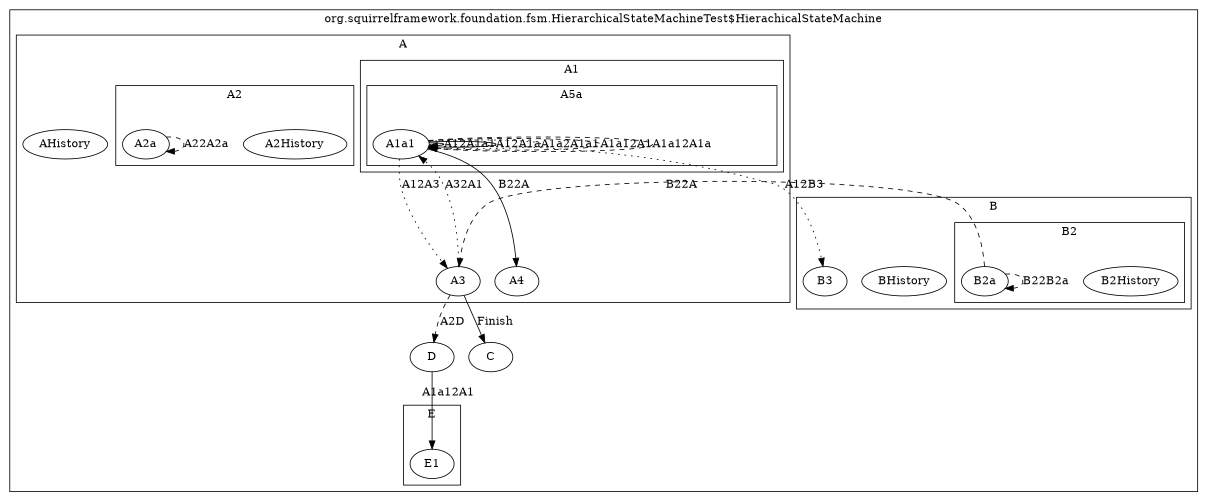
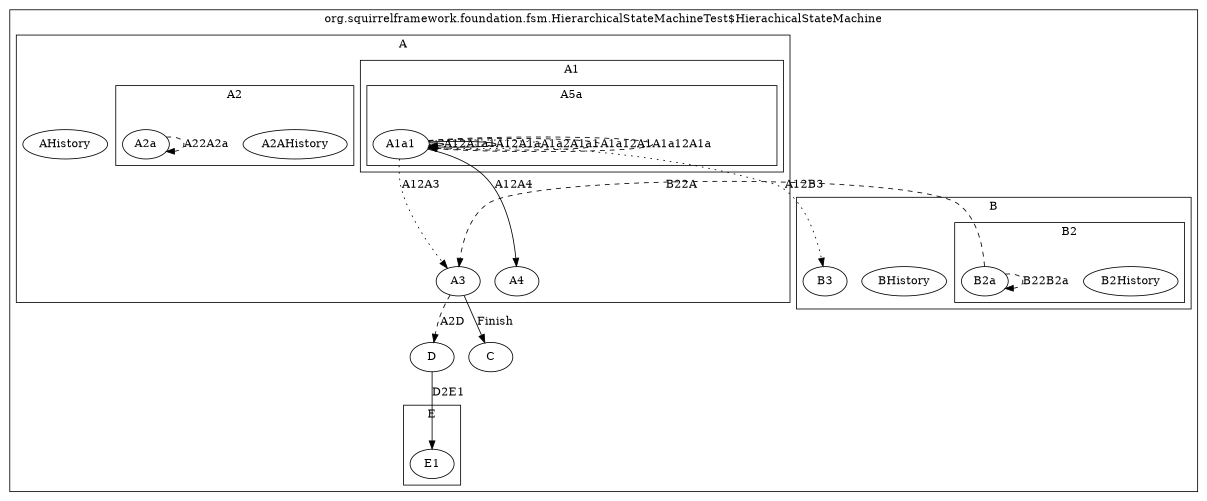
  digraph {
    compound=true
    edge [style=dashed]
    n1 [label=E1]
    B2History
    n3 [label=B2a]
    BHistory
    n5 [label=B3]
    n6 [label=A1a1]
-   A2History
+   A2History [label=A2AHistory]
    n8 [label=A2a]
    AHistory
    n10 [label=A3]
    n11 [label=A4]
    n12 [label=D]
    n13 [label=C]
    subgraph cluster_1 {
      label="org.squirrelframework.foundation.fsm.HierarchicalStateMachineTest$HierachicalStateMachine"
      n12
      n13
      subgraph cluster_2 {
        label=E
        n1
      }
      subgraph cluster_3 {
        label=B
        BHistory
        n5
        subgraph cluster_4 {
          label=B2
          B2History
          n3
        }
      }
      subgraph cluster_5 {
        label=A
        AHistory
        n10
        n11
        subgraph cluster_6 {
          label=A1
          subgraph cluster_7 {
            label=A5a
            n6
          }
        }
        subgraph cluster_8 {
          label=A2
          A2History
          n8
        }
      }
    }
    n3 -> n3 [label=B22B2a]
    n3 -> n10 [label=B22A]
    n6 -> n5 [label=A12B3 style=dotted]
    n6 -> n6 [label=A12A1a1 style=solid]
    n6 -> n6 [label=A12A1a style=solid]
    n6 -> n6 [label=A1a2A1a1 style=dotted]
    n6 -> n6 [label=A1a12A1]
    n6 -> n6 [label=A1a12A1a]
    n6 -> n10 [label=A12A3 style=dotted]
-   n6 -> n11 [label=B22A style=solid]
+   n6 -> n11 [label=A12A4 style=solid]
    n8 -> n8 [label=A22A2a]
-   n10 -> n6 [label=A32A1 style=dotted]
    n10 -> n12 [label=A2D]
    n10 -> n13 [label=Finish style=solid]
-   n12 -> n1 [label=A1a12A1 style=solid]
+   n12 -> n1 [label=D2E1 style=solid]
  }
